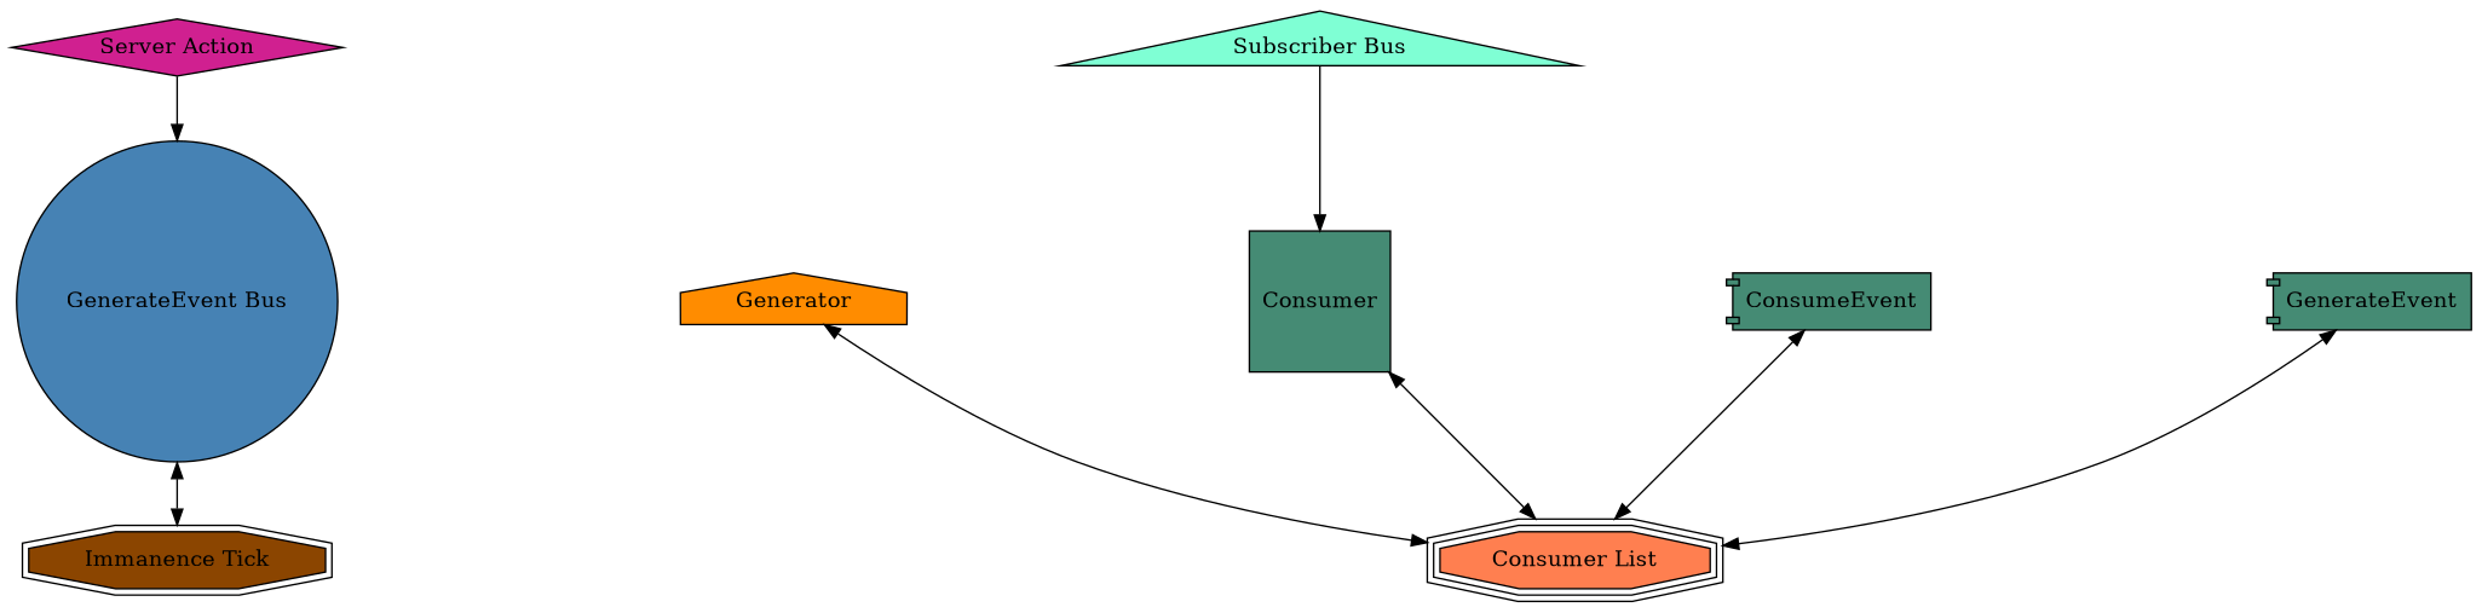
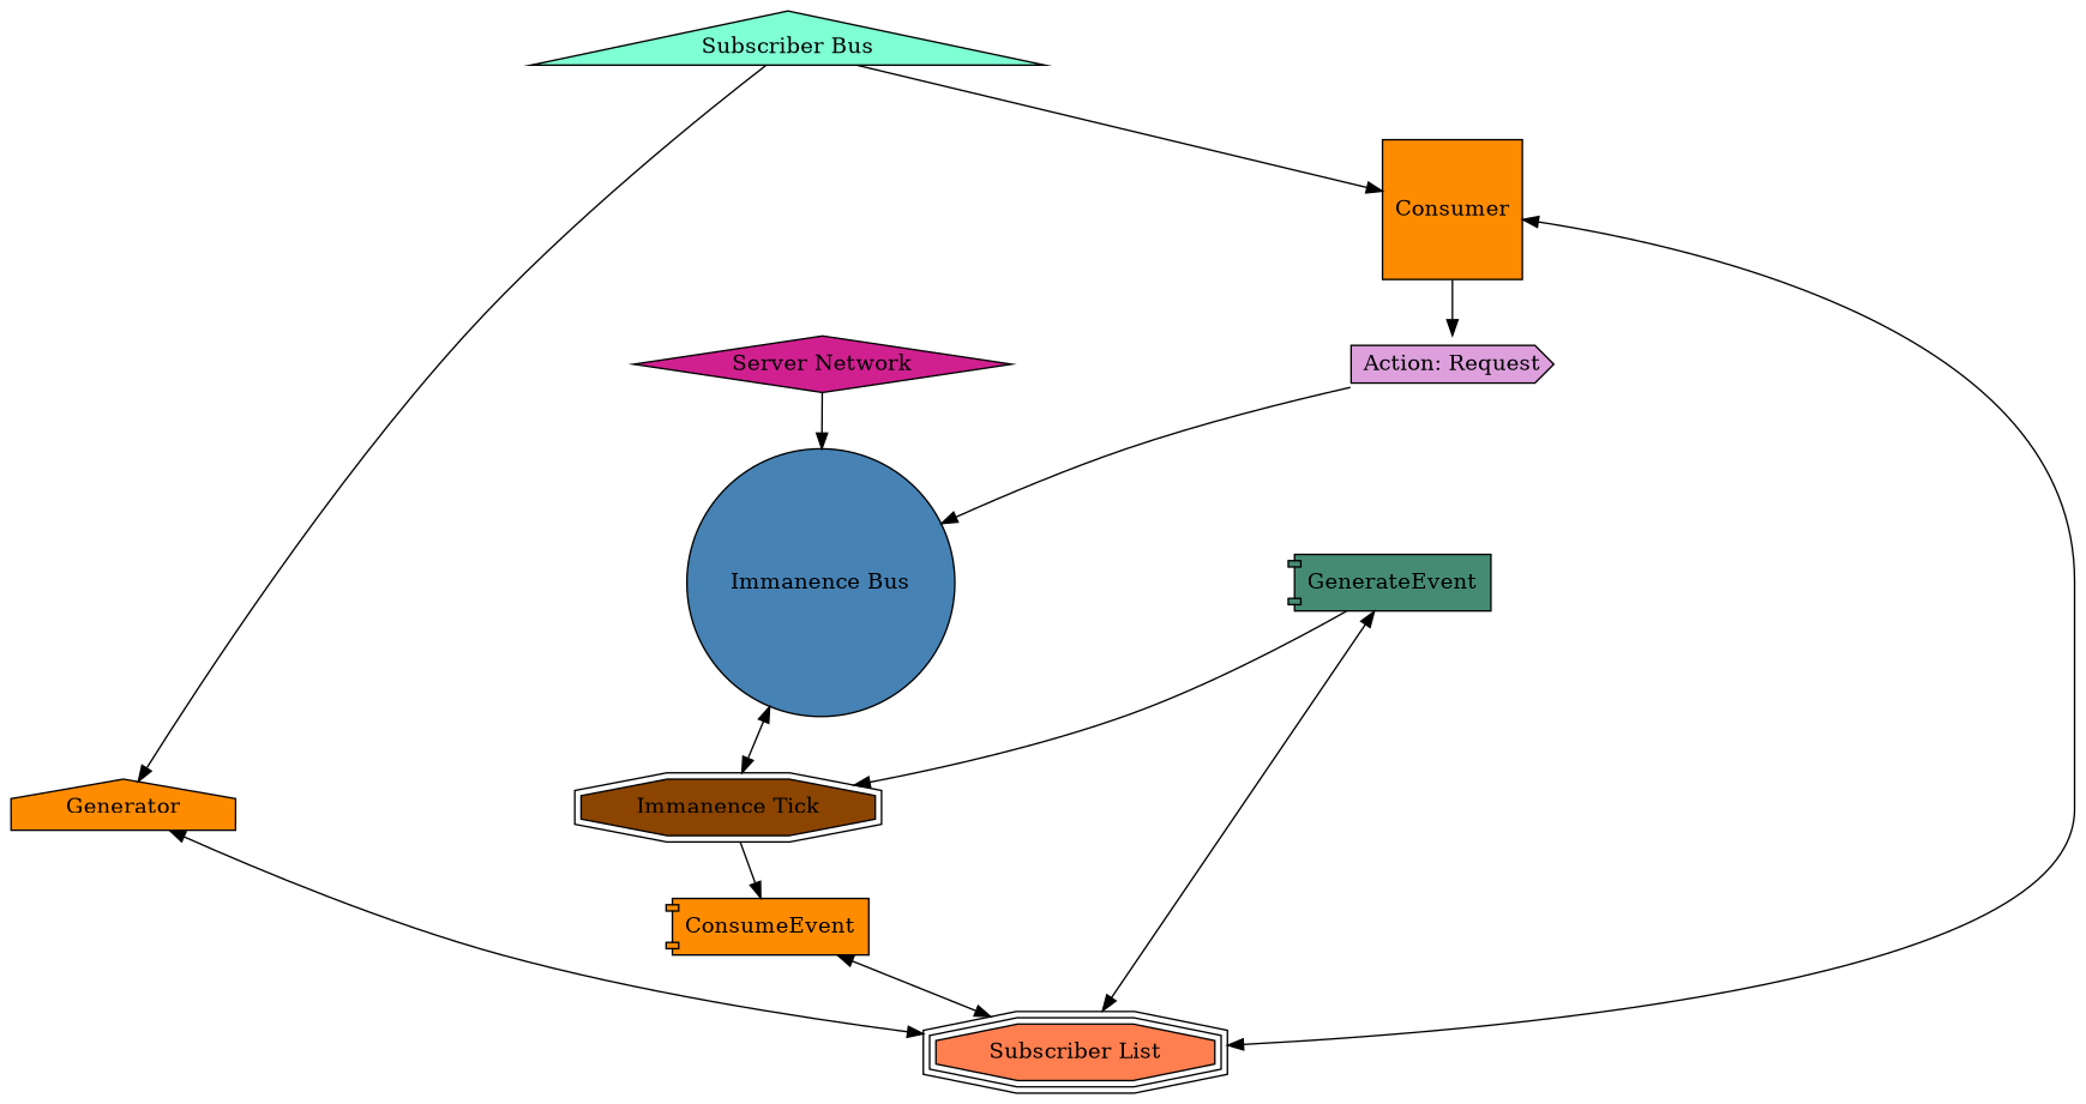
  digraph {
    nodesep=3.0
    splines=true
    node [fillcolor=darkorange nodesep=3.0 shape=component splines=true style=filled]
-   n1 [fillcolor=violetred label="Server Action" shape=diamond]
-   n2 [fillcolor=steelblue label="GenerateEvent Bus" shape=circle]
+   n1 [fillcolor=violetred label="Server Network" shape=diamond]
+   n2 [fillcolor=steelblue label="Immanence Bus" shape=circle]
    n3 [fillcolor=darkorange4 label="Immanence Tick" shape=doubleoctagon]
    n4 [label=Generator shape=house]
-   n5 [fillcolor=coral label="Consumer List" shape=tripleoctagon]
-   n6 [fillcolor=aquamarine4 label=Consumer shape=square]
+   n5 [fillcolor=coral label="Subscriber List" shape=tripleoctagon]
+   n6 [label=Consumer shape=square]
+   n7 [fillcolor=plum label="Action: Request" shape=cds]
    n8 [fillcolor=aquamarine label="Subscriber Bus" shape=triangle]
-   n9 [fillcolor=aquamarine4 label=ConsumeEvent]
+   n9 [label=ConsumeEvent]
    n10 [fillcolor=aquamarine4 label=GenerateEvent]
    n1 -> n2
    n2 -> n3 [dir=both]
+   n3 -> n9
    n4 -> n5 [dir=both]
    n6 -> n5 [dir=both]
+   n6 -> n7
+   n7 -> n2
+   n8 -> n4
    n8 -> n6
    n9 -> n5 [dir=both]
+   n10 -> n3
    n10 -> n5 [dir=both]
  }
